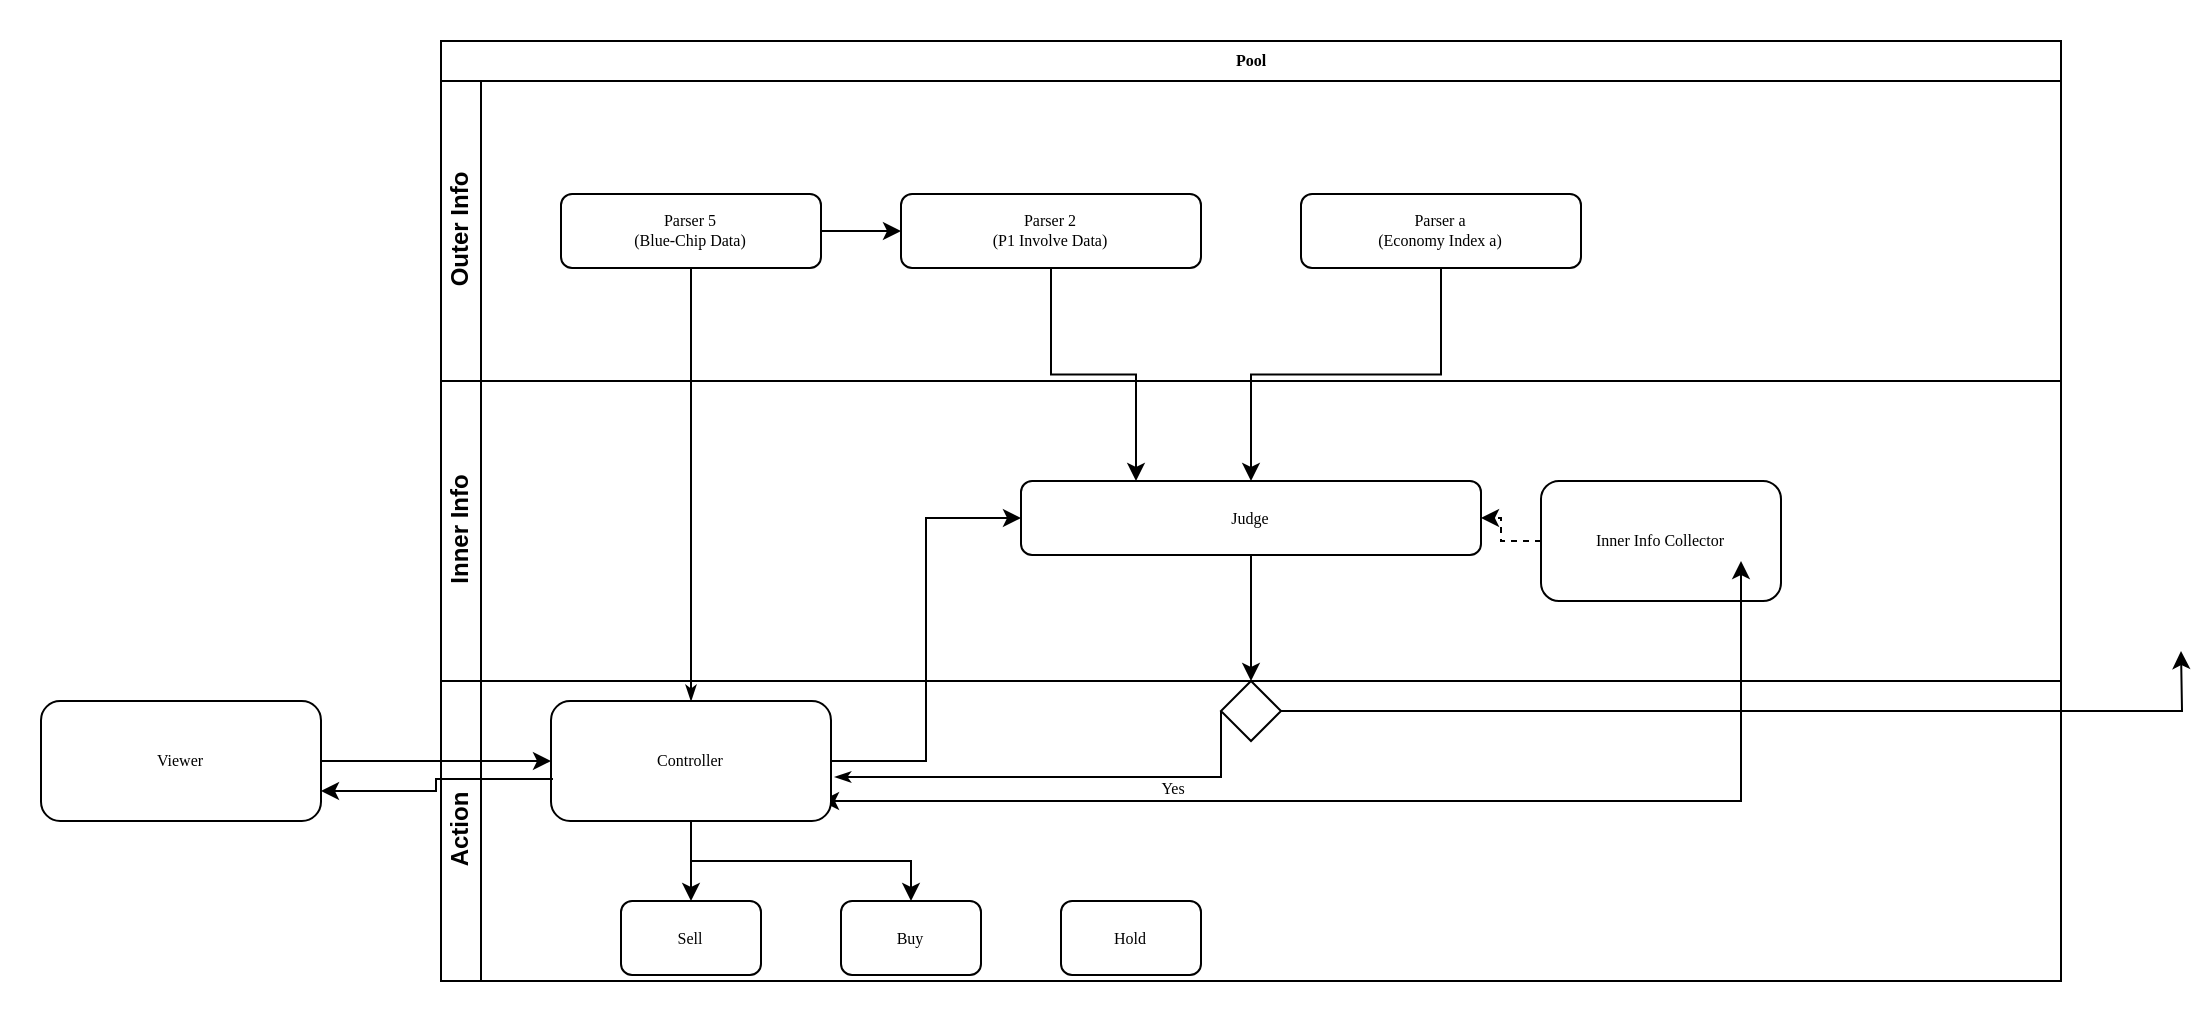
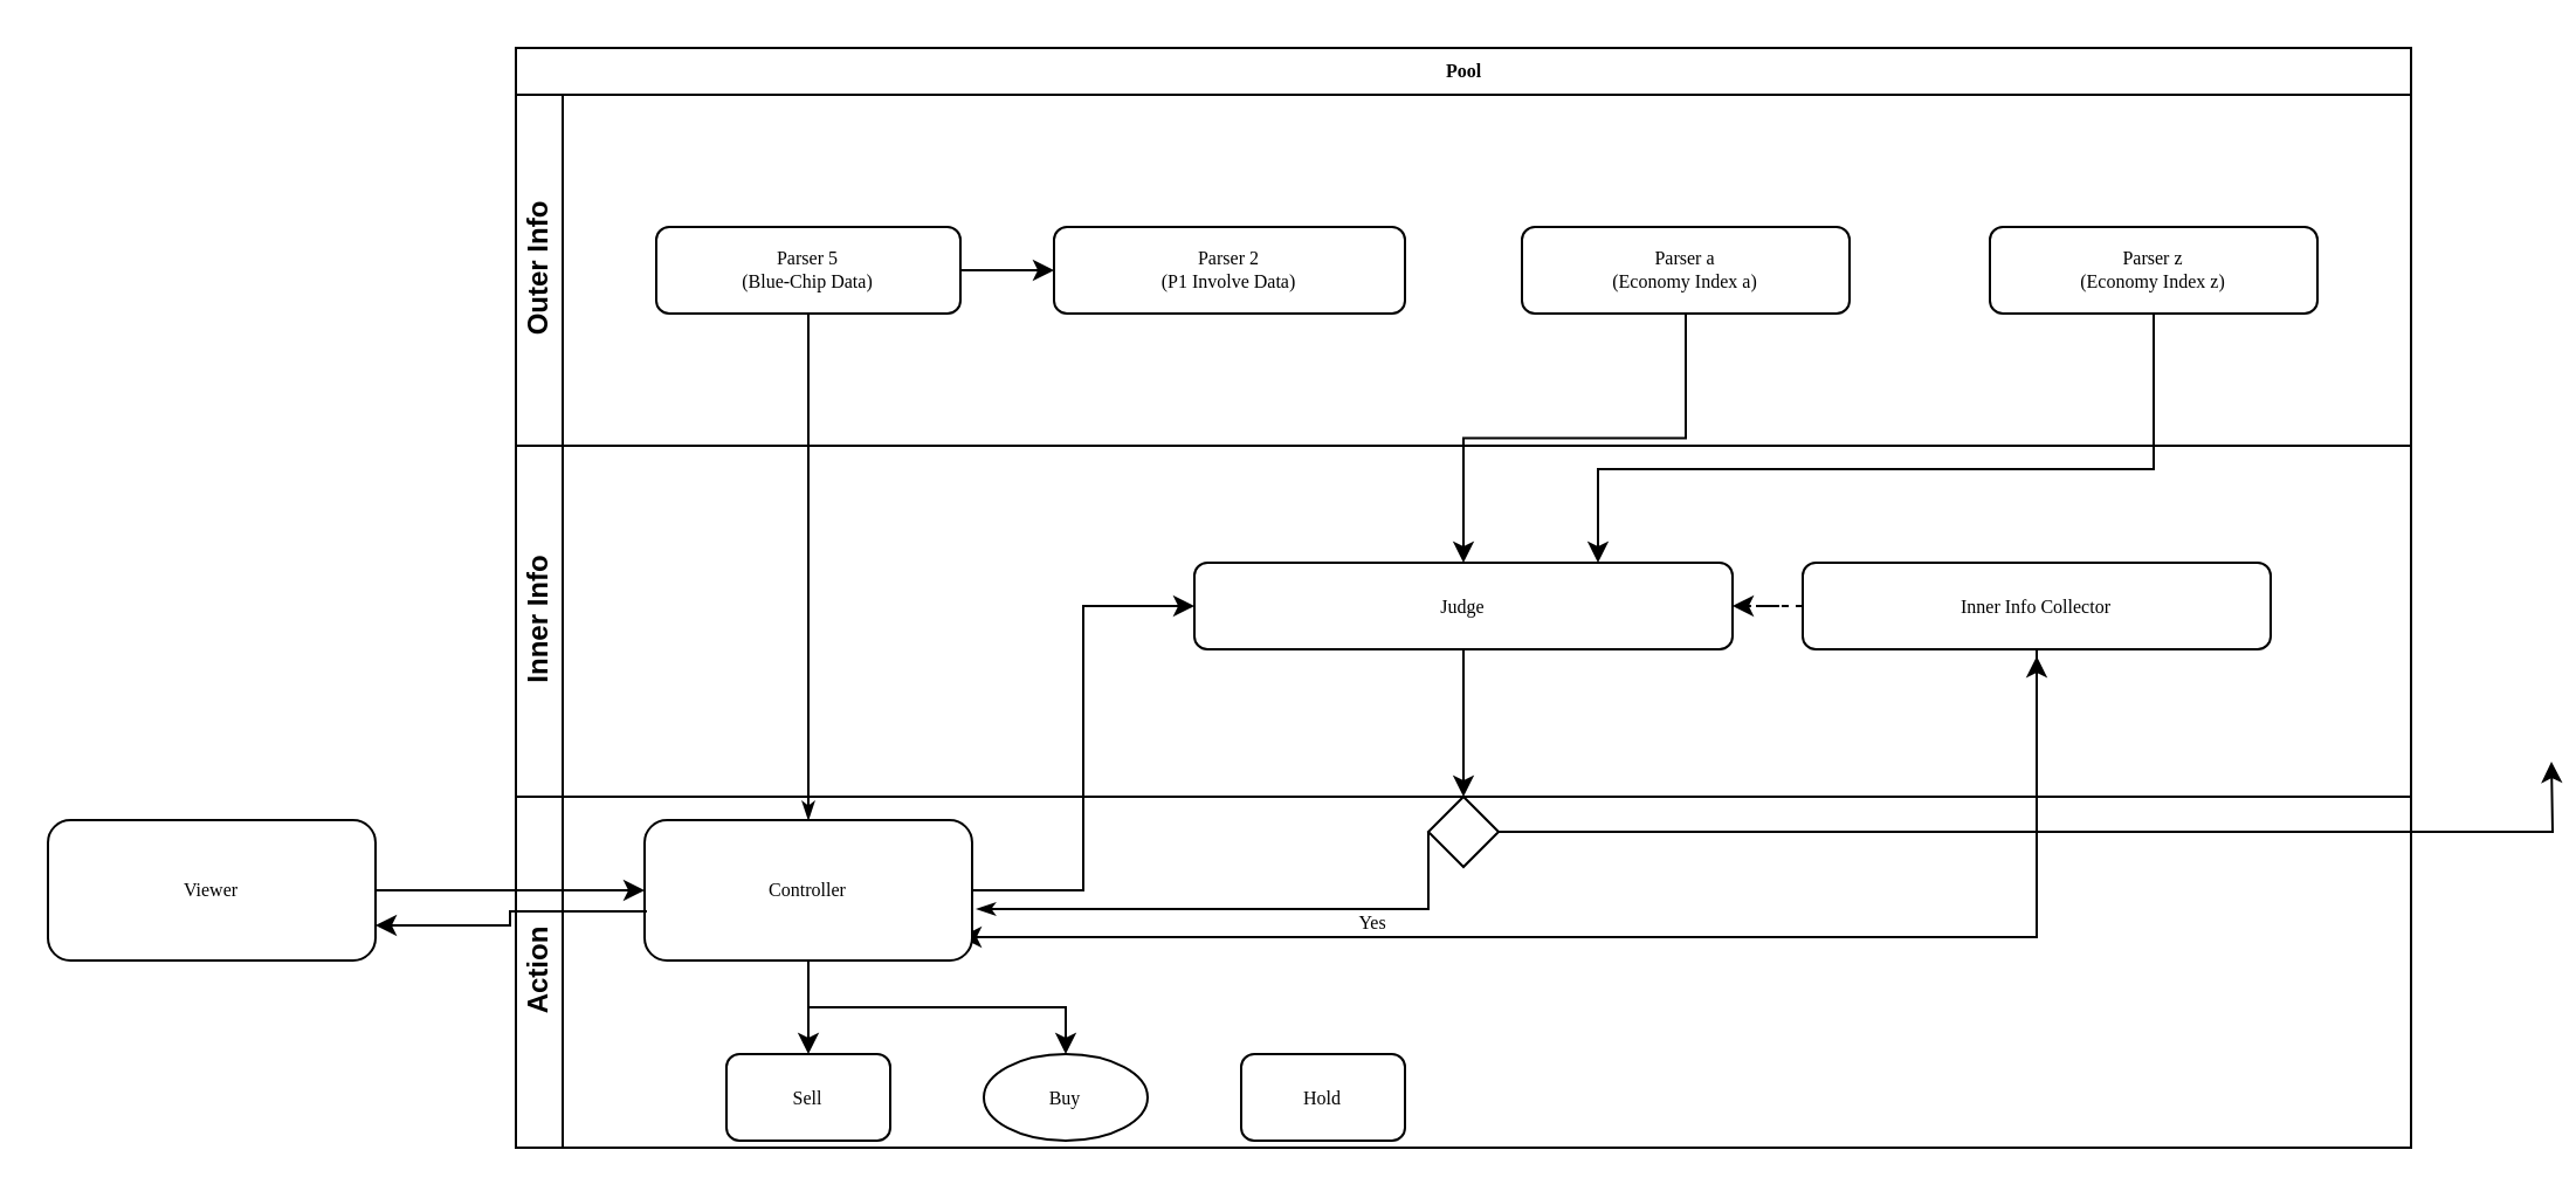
  <mxCell id="0" />
  <mxCell id="1" parent="0" />
  <mxCell id="2" value="Pool" style="swimlane;html=1;childLayout=stackLayout;horizontal=1;startSize=20;horizontalStack=0;rounded=0;shadow=0;labelBackgroundColor=none;strokeWidth=1;fontFamily=Verdana;fontSize=8;align=center;" parent="1" vertex="1"><mxGeometry x="220" y="20" width="810" height="470" as="geometry" /></mxCell>
  <mxCell id="3" value="Outer Info" style="swimlane;html=1;startSize=20;horizontal=0;" parent="2" vertex="1"><mxGeometry y="20" width="810" height="150" as="geometry" /></mxCell>
  <mxCell id="4" style="edgeStyle=orthogonalEdgeStyle;rounded=0;orthogonalLoop=1;jettySize=auto;html=1;exitX=1;exitY=0.5;exitDx=0;exitDy=0;entryX=0;entryY=0.5;entryDx=0;entryDy=0;" edge="1" parent="3" source="5" target="6"><mxGeometry relative="1" as="geometry" /></mxCell>
  <mxCell id="5" value="Parser 5&lt;br&gt;(Blue-Chip Data)" style="rounded=1;whiteSpace=wrap;html=1;shadow=0;labelBackgroundColor=none;strokeWidth=1;fontFamily=Verdana;fontSize=8;align=center;" parent="3" vertex="1"><mxGeometry x="60" y="56.5" width="130" height="37" as="geometry" /></mxCell>
  <mxCell id="6" value="Parser 2&lt;br&gt;(P1 Involve Data)" style="rounded=1;whiteSpace=wrap;html=1;shadow=0;labelBackgroundColor=none;strokeWidth=1;fontFamily=Verdana;fontSize=8;align=center;" parent="3" vertex="1"><mxGeometry x="230" y="56.5" width="150" height="37" as="geometry" /></mxCell>
  <mxCell id="7" value="Parser a&lt;br&gt;(Economy Index a)" style="rounded=1;whiteSpace=wrap;html=1;shadow=0;labelBackgroundColor=none;strokeWidth=1;fontFamily=Verdana;fontSize=8;align=center;" parent="3" vertex="1"><mxGeometry x="430" y="56.5" width="140" height="37" as="geometry" /></mxCell>
+ <mxCell id="8" value="Parser z&lt;br&gt;(Economy Index z)" style="rounded=1;whiteSpace=wrap;html=1;shadow=0;labelBackgroundColor=none;strokeWidth=1;fontFamily=Verdana;fontSize=8;align=center;" vertex="1" parent="3"><mxGeometry x="630" y="56.5" width="140" height="37" as="geometry" /></mxCell>
  <mxCell id="9" value="Inner Info" style="swimlane;html=1;startSize=20;horizontal=0;" parent="2" vertex="1"><mxGeometry y="170" width="810" height="150" as="geometry" /></mxCell>
  <mxCell id="10" style="edgeStyle=orthogonalEdgeStyle;rounded=0;orthogonalLoop=1;jettySize=auto;html=1;" edge="1" parent="9" source="30"><mxGeometry relative="1" as="geometry"><mxPoint x="870" y="135" as="targetPoint" /></mxGeometry></mxCell>
  <mxCell id="11" style="edgeStyle=orthogonalEdgeStyle;rounded=0;orthogonalLoop=1;jettySize=auto;html=1;entryX=1;entryY=0.5;entryDx=0;entryDy=0;dashed=1;" edge="1" parent="9" source="13" target="14"><mxGeometry relative="1" as="geometry" /></mxCell>
  <mxCell id="12" style="edgeStyle=orthogonalEdgeStyle;rounded=0;orthogonalLoop=1;jettySize=auto;html=1;" edge="1" parent="9" source="13"><mxGeometry relative="1" as="geometry"><mxPoint x="190" y="210" as="targetPoint" /><Array as="points"><mxPoint x="650" y="210" /><mxPoint x="200" y="210" /></Array></mxGeometry></mxCell>
- <mxCell id="13" value="Inner Info Collector" style="rounded=1;whiteSpace=wrap;html=1;shadow=0;labelBackgroundColor=none;strokeWidth=1;fontFamily=Verdana;fontSize=8;align=center;" vertex="1" parent="9"><mxGeometry x="550" y="50" width="120" height="60" as="geometry" /></mxCell>
+ <mxCell id="13" value="Inner Info Collector" style="rounded=1;whiteSpace=wrap;html=1;shadow=0;labelBackgroundColor=none;strokeWidth=1;fontFamily=Verdana;fontSize=8;align=center;" vertex="1" parent="9"><mxGeometry x="550" y="50" width="200" height="37" as="geometry" /></mxCell>
  <mxCell id="14" value="Judge" style="rounded=1;whiteSpace=wrap;html=1;shadow=0;labelBackgroundColor=none;strokeWidth=1;fontFamily=Verdana;fontSize=8;align=center;" vertex="1" parent="9"><mxGeometry x="290" y="50" width="230" height="37" as="geometry" /></mxCell>
  <mxCell id="15" style="edgeStyle=orthogonalEdgeStyle;rounded=0;html=1;labelBackgroundColor=none;startArrow=none;startFill=0;startSize=5;endArrow=classicThin;endFill=1;endSize=5;jettySize=auto;orthogonalLoop=1;strokeWidth=1;fontFamily=Verdana;fontSize=8" parent="2" source="5" target="29" edge="1"><mxGeometry relative="1" as="geometry" /></mxCell>
- <mxCell id="16" style="edgeStyle=orthogonalEdgeStyle;rounded=0;orthogonalLoop=1;jettySize=auto;html=1;entryX=0.25;entryY=0;entryDx=0;entryDy=0;" edge="1" parent="2" source="6" target="14"><mxGeometry relative="1" as="geometry" /></mxCell>
  <mxCell id="17" style="edgeStyle=orthogonalEdgeStyle;rounded=0;orthogonalLoop=1;jettySize=auto;html=1;entryX=0.5;entryY=0;entryDx=0;entryDy=0;" edge="1" parent="2" source="7" target="14"><mxGeometry relative="1" as="geometry" /></mxCell>
+ <mxCell id="18" style="edgeStyle=orthogonalEdgeStyle;rounded=0;orthogonalLoop=1;jettySize=auto;html=1;entryX=0.75;entryY=0;entryDx=0;entryDy=0;" edge="1" parent="2" source="8" target="14"><mxGeometry relative="1" as="geometry"><Array as="points"><mxPoint x="700" y="180" /><mxPoint x="463" y="180" /></Array></mxGeometry></mxCell>
  <mxCell id="19" style="edgeStyle=orthogonalEdgeStyle;rounded=0;orthogonalLoop=1;jettySize=auto;html=1;entryX=0;entryY=0.5;entryDx=0;entryDy=0;" edge="1" parent="2" source="29" target="14"><mxGeometry relative="1" as="geometry" /></mxCell>
  <mxCell id="20" style="edgeStyle=orthogonalEdgeStyle;rounded=0;orthogonalLoop=1;jettySize=auto;html=1;entryX=0.5;entryY=0;entryDx=0;entryDy=0;entryPerimeter=0;" edge="1" parent="2" source="14" target="30"><mxGeometry relative="1" as="geometry" /></mxCell>
  <mxCell id="21" value="Action" style="swimlane;html=1;startSize=20;horizontal=0;" parent="2" vertex="1"><mxGeometry y="320" width="810" height="150" as="geometry" /></mxCell>
  <mxCell id="22" value="Sell" style="rounded=1;whiteSpace=wrap;html=1;shadow=0;labelBackgroundColor=none;strokeWidth=1;fontFamily=Verdana;fontSize=8;align=center;" parent="21" vertex="1"><mxGeometry x="90" y="110.0" width="70" height="37" as="geometry" /></mxCell>
- <mxCell id="23" value="Buy" style="rounded=1;whiteSpace=wrap;html=1;shadow=0;labelBackgroundColor=none;strokeWidth=1;fontFamily=Verdana;fontSize=8;align=center;" parent="21" vertex="1"><mxGeometry x="200" y="110" width="70" height="37" as="geometry" /></mxCell>
+ <mxCell id="23" value="Buy" style="ellipse;whiteSpace=wrap;html=1;shadow=0;labelBackgroundColor=none;strokeWidth=1;fontFamily=Verdana;fontSize=8;align=center;" parent="21" vertex="1"><mxGeometry x="200" y="110" width="70" height="37" as="geometry" /></mxCell>
  <mxCell id="24" value="Yes" style="edgeStyle=orthogonalEdgeStyle;rounded=0;html=1;labelBackgroundColor=none;startArrow=none;startFill=0;startSize=5;endArrow=classicThin;endFill=1;endSize=5;jettySize=auto;orthogonalLoop=1;strokeWidth=1;fontFamily=Verdana;fontSize=8;exitX=0;exitY=0.5;exitDx=0;exitDy=0;exitPerimeter=0;entryX=1.014;entryY=0.633;entryDx=0;entryDy=0;entryPerimeter=0;" edge="1" parent="21" source="30" target="29"><mxGeometry x="-0.5" y="6" relative="1" as="geometry"><mxPoint as="offset" /><mxPoint x="360" y="45" as="sourcePoint" /><mxPoint x="270" y="10" as="targetPoint" /><Array as="points"><mxPoint x="390" y="48" /></Array></mxGeometry></mxCell>
  <mxCell id="25" value="Hold" style="rounded=1;whiteSpace=wrap;html=1;shadow=0;labelBackgroundColor=none;strokeWidth=1;fontFamily=Verdana;fontSize=8;align=center;" vertex="1" parent="21"><mxGeometry x="310" y="110" width="70" height="37" as="geometry" /></mxCell>
  <mxCell id="26" style="edgeStyle=orthogonalEdgeStyle;rounded=0;orthogonalLoop=1;jettySize=auto;html=1;entryX=0.5;entryY=0;entryDx=0;entryDy=0;" edge="1" parent="21" source="29" target="23"><mxGeometry relative="1" as="geometry"><Array as="points"><mxPoint x="125" y="90" /><mxPoint x="235" y="90" /></Array></mxGeometry></mxCell>
  <mxCell id="27" style="edgeStyle=orthogonalEdgeStyle;rounded=0;orthogonalLoop=1;jettySize=auto;html=1;entryX=0.5;entryY=0;entryDx=0;entryDy=0;" edge="1" parent="21" source="29" target="22"><mxGeometry relative="1" as="geometry" /></mxCell>
  <mxCell id="28" style="edgeStyle=orthogonalEdgeStyle;rounded=0;orthogonalLoop=1;jettySize=auto;html=1;" edge="1" parent="21" source="29"><mxGeometry relative="1" as="geometry"><mxPoint x="650" y="-60" as="targetPoint" /><Array as="points"><mxPoint x="650" y="60" /></Array></mxGeometry></mxCell>
  <mxCell id="29" value="Controller" style="rounded=1;whiteSpace=wrap;html=1;shadow=0;labelBackgroundColor=none;strokeWidth=1;fontFamily=Verdana;fontSize=8;align=center;arcSize=16;" parent="21" vertex="1"><mxGeometry x="55" y="10" width="140" height="60" as="geometry" /></mxCell>
  <mxCell id="30" value="" style="strokeWidth=1;html=1;shape=mxgraph.flowchart.decision;whiteSpace=wrap;rounded=1;shadow=0;labelBackgroundColor=none;fontFamily=Verdana;fontSize=8;align=center;" parent="21" vertex="1"><mxGeometry x="390" y="-8.527e-14" width="30" height="30" as="geometry" /></mxCell>
  <mxCell id="31" style="edgeStyle=orthogonalEdgeStyle;rounded=0;orthogonalLoop=1;jettySize=auto;html=1;" edge="1" parent="1" source="32" target="29"><mxGeometry relative="1" as="geometry" /></mxCell>
  <mxCell id="32" value="Viewer" style="rounded=1;whiteSpace=wrap;html=1;shadow=0;labelBackgroundColor=none;strokeWidth=1;fontFamily=Verdana;fontSize=8;align=center;arcSize=16;" vertex="1" parent="1"><mxGeometry x="20" y="350" width="140" height="60" as="geometry" /></mxCell>
  <mxCell id="33" style="edgeStyle=orthogonalEdgeStyle;rounded=0;orthogonalLoop=1;jettySize=auto;html=1;exitX=0.007;exitY=0.65;exitDx=0;exitDy=0;exitPerimeter=0;entryX=1;entryY=0.75;entryDx=0;entryDy=0;" edge="1" parent="1" source="29" target="32"><mxGeometry relative="1" as="geometry"><mxPoint x="170" y="390" as="targetPoint" /></mxGeometry></mxCell>
